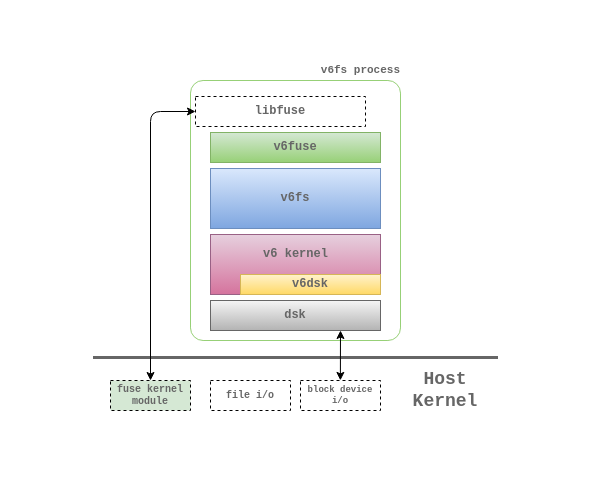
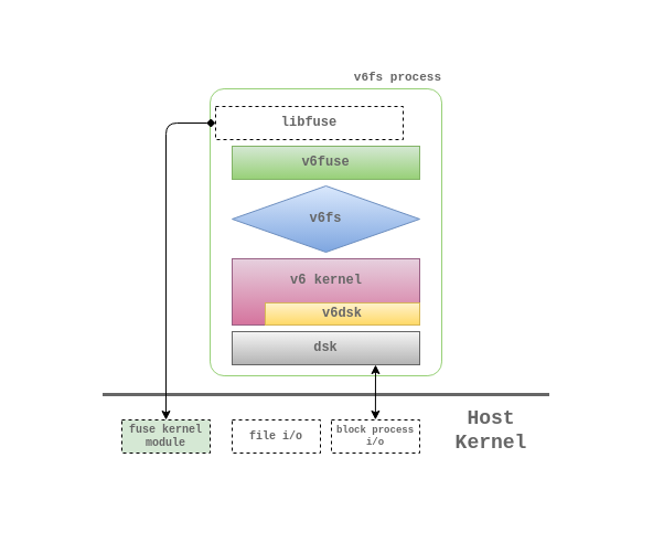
  <mxCell id="0" />
  <mxCell id="1" parent="0" />
  <mxCell id="2" value="" style="rounded=0;whiteSpace=wrap;html=1;fontFamily=Courier New;fontSize=18;fontColor=#666666;align=right;strokeColor=#FFFFFF;" vertex="1" parent="1"><mxGeometry x="20" y="20" width="550" height="450" as="geometry" /></mxCell>
  <mxCell id="3" value="" style="rounded=1;whiteSpace=wrap;html=1;fontFamily=Courier New;fontSize=10;fillColor=none;strokeColor=#97D077;arcSize=6;" vertex="1" parent="1"><mxGeometry x="190" y="80" width="210" height="260" as="geometry" /></mxCell>
  <mxCell id="4" value="&lt;b&gt;v6fuse&lt;/b&gt;" style="rounded=0;whiteSpace=wrap;html=1;fillColor=#d5e8d4;strokeColor=#82b366;gradientColor=#97d077;fontFamily=Courier New;fontColor=#666666;" vertex="1" parent="1"><mxGeometry x="210" y="132" width="170" height="30" as="geometry" /></mxCell>
- <mxCell id="5" value="&lt;b&gt;v6fs&lt;/b&gt;" style="rounded=0;whiteSpace=wrap;html=1;gradientColor=#7ea6e0;fillColor=#dae8fc;strokeColor=#6c8ebf;fontFamily=Courier New;fontColor=#666666;" vertex="1" parent="1"><mxGeometry x="210" y="168" width="170" height="60" as="geometry" /></mxCell>
+ <mxCell id="5" value="&lt;b&gt;v6fs&lt;/b&gt;" style="rhombus;whiteSpace=wrap;html=1;gradientColor=#7ea6e0;fillColor=#dae8fc;strokeColor=#6c8ebf;fontFamily=Courier New;fontColor=#666666;" vertex="1" parent="1"><mxGeometry x="210" y="168" width="170" height="60" as="geometry" /></mxCell>
  <mxCell id="6" value="" style="rounded=0;whiteSpace=wrap;html=1;gradientColor=#d5739d;fillColor=#e6d0de;strokeColor=#996185;fontFamily=Courier New;" vertex="1" parent="1"><mxGeometry x="210" y="234" width="170" height="60" as="geometry" /></mxCell>
  <mxCell id="7" value="&lt;b&gt;v6dsk&lt;/b&gt;" style="rounded=0;whiteSpace=wrap;html=1;fillColor=#fff2cc;strokeColor=#d6b656;fontFamily=Courier New;gradientColor=#ffd966;fontColor=#666666;" vertex="1" parent="1"><mxGeometry x="240" y="274" width="140" height="20" as="geometry" /></mxCell>
  <mxCell id="8" value="v6 kernel" style="text;html=1;strokeColor=none;fillColor=none;align=center;verticalAlign=middle;whiteSpace=wrap;rounded=0;fontStyle=1;fontFamily=Courier New;fontColor=#666666;" vertex="1" parent="1"><mxGeometry x="257.5" y="244" width="75" height="20" as="geometry" /></mxCell>
  <mxCell id="9" value="&lt;b&gt;dsk&lt;/b&gt;" style="rounded=0;whiteSpace=wrap;html=1;gradientColor=#b3b3b3;fillColor=#f5f5f5;strokeColor=#666666;fontFamily=Courier New;fontColor=#666666;" vertex="1" parent="1"><mxGeometry x="210" y="300" width="170" height="30" as="geometry" /></mxCell>
  <mxCell id="10" value="" style="endArrow=none;html=1;fontFamily=Courier New;fontColor=#666666;strokeWidth=3;strokeColor=#666666;" edge="1" parent="1"><mxGeometry width="50" height="50" relative="1" as="geometry"><mxPoint x="92.5" y="357" as="sourcePoint" /><mxPoint x="497.5" y="357" as="targetPoint" /></mxGeometry></mxCell>
- <mxCell id="11" value="&lt;div style=&quot;font-size: 9px&quot;&gt;block device i/o&lt;br&gt;&lt;/div&gt;" style="rounded=0;whiteSpace=wrap;html=1;fontFamily=Courier New;fontColor=#666666;dashed=1;fontStyle=1" vertex="1" parent="1"><mxGeometry x="300" y="380" width="80" height="30" as="geometry" /></mxCell>
+ <mxCell id="11" value="&lt;div style=&quot;font-size: 9px&quot;&gt;block process i/o&lt;br&gt;&lt;/div&gt;" style="rounded=0;whiteSpace=wrap;html=1;fontFamily=Courier New;fontColor=#666666;dashed=1;fontStyle=1" vertex="1" parent="1"><mxGeometry x="300" y="380" width="80" height="30" as="geometry" /></mxCell>
  <mxCell id="12" value="file i/o" style="rounded=0;whiteSpace=wrap;html=1;fontFamily=Courier New;fontColor=#666666;dashed=1;fontStyle=1;fontSize=10;" vertex="1" parent="1"><mxGeometry x="210" y="380" width="80" height="30" as="geometry" /></mxCell>
  <mxCell id="13" value="&lt;div&gt;fuse kernel&lt;/div&gt;&lt;div&gt;module&lt;br&gt;&lt;/div&gt;" style="rounded=0;whiteSpace=wrap;html=1;fontFamily=Courier New;fontColor=#666666;dashed=1;fontStyle=1;fontSize=10;fillColor=#d5e8d4;" vertex="1" parent="1"><mxGeometry x="110" y="380" width="80" height="30" as="geometry" /></mxCell>
  <mxCell id="14" value="libfuse" style="rounded=0;whiteSpace=wrap;html=1;fontFamily=Courier New;dashed=1;fontStyle=1;fontColor=#666666;" vertex="1" parent="1"><mxGeometry x="195" y="96" width="170" height="30" as="geometry" /></mxCell>
- <mxCell id="15" value="" style="endArrow=classic;startArrow=classic;html=1;fontFamily=Courier New;fontSize=10;fontColor=#666666;exitX=0.5;exitY=0;exitDx=0;exitDy=0;entryX=0;entryY=0.5;entryDx=0;entryDy=0;" edge="1" parent="1" source="13" target="14"><mxGeometry width="50" height="50" relative="1" as="geometry"><mxPoint x="120" y="340" as="sourcePoint" /><mxPoint x="170" y="290" as="targetPoint" /><Array as="points"><mxPoint x="150" y="111" /></Array></mxGeometry></mxCell>
+ <mxCell id="15" value="" style="endArrow=diamond;startArrow=classic;html=1;fontFamily=Courier New;fontSize=10;fontColor=#666666;exitX=0.5;exitY=0;exitDx=0;exitDy=0;entryX=0;entryY=0.5;entryDx=0;entryDy=0;" edge="1" parent="1" source="13" target="14"><mxGeometry width="50" height="50" relative="1" as="geometry"><mxPoint x="120" y="340" as="sourcePoint" /><mxPoint x="170" y="290" as="targetPoint" /><Array as="points"><mxPoint x="150" y="111" /></Array></mxGeometry></mxCell>
  <mxCell id="16" value="" style="endArrow=classic;startArrow=classic;html=1;fontFamily=Courier New;fontSize=10;fontColor=#666666;exitX=0.5;exitY=0;exitDx=0;exitDy=0;entryX=0.236;entryY=1.004;entryDx=0;entryDy=0;entryPerimeter=0;" edge="1" parent="1"><mxGeometry width="50" height="50" relative="1" as="geometry"><mxPoint x="339.88" y="379.88" as="sourcePoint" /><mxPoint x="340" y="330" as="targetPoint" /></mxGeometry></mxCell>
  <mxCell id="17" value="v6fs process" style="text;html=1;strokeColor=none;fillColor=none;align=right;verticalAlign=middle;whiteSpace=wrap;rounded=0;fontFamily=Courier New;fontSize=11;fontColor=#666666;fontStyle=1" vertex="1" parent="1"><mxGeometry x="307" y="60" width="95" height="20" as="geometry" /></mxCell>
  <mxCell id="18" value="&lt;div align=&quot;center&quot;&gt;Host&lt;br&gt;&lt;/div&gt;&lt;div align=&quot;center&quot;&gt;Kernel&lt;/div&gt;" style="text;html=1;strokeColor=none;fillColor=none;align=center;verticalAlign=middle;whiteSpace=wrap;rounded=0;fontFamily=Courier New;fontSize=18;fontColor=#666666;fontStyle=1" vertex="1" parent="1"><mxGeometry x="425" y="380" width="40" height="20" as="geometry" /></mxCell>
